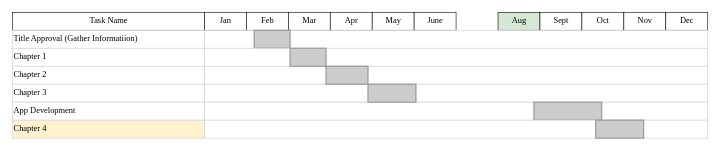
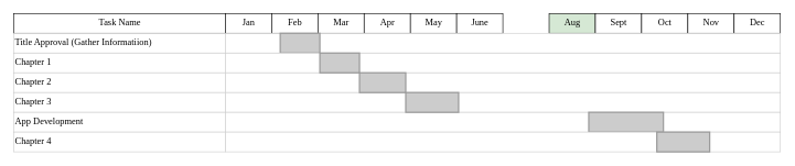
  <mxCell id="0" style=";html=1;" />
  <mxCell id="1" style=";html=1;" parent="0" />
  <mxCell id="2" value="Task Name" style="strokeWidth=1;fontStyle=0;html=1;fontFamily=Times New Roman;fontSize=14;" parent="1" vertex="1"><mxGeometry x="20" y="20" width="320" height="30" as="geometry" /></mxCell>
  <mxCell id="3" value="Title Approval (Gather Informatiion)" style="align=left;strokeColor=#CCCCCC;html=1;fontFamily=Times New Roman;fontSize=14;" parent="1" vertex="1"><mxGeometry x="20" y="50" width="320.0" height="30" as="geometry" /></mxCell>
  <mxCell id="4" value="Jan" style="strokeWidth=1;fontStyle=0;html=1;fontFamily=Times New Roman;fontSize=14;" parent="1" vertex="1"><mxGeometry x="340" y="20" width="70" height="30" as="geometry" /></mxCell>
  <mxCell id="5" value="Feb" style="strokeWidth=1;fontStyle=0;html=1;fontFamily=Times New Roman;fontSize=14;" parent="1" vertex="1"><mxGeometry x="410" y="20" width="70" height="30" as="geometry" /></mxCell>
  <mxCell id="6" value="Mar" style="strokeWidth=1;fontStyle=0;html=1;fontFamily=Times New Roman;fontSize=14;" parent="1" vertex="1"><mxGeometry x="480" y="20" width="70" height="30" as="geometry" /></mxCell>
  <mxCell id="7" value="Apr" style="strokeWidth=1;fontStyle=0;html=1;fontFamily=Times New Roman;fontSize=14;" parent="1" vertex="1"><mxGeometry x="550" y="20" width="70" height="30" as="geometry" /></mxCell>
  <mxCell id="8" value="May" style="strokeWidth=1;fontStyle=0;html=1;fontFamily=Times New Roman;fontSize=14;" parent="1" vertex="1"><mxGeometry x="620" y="20" width="70" height="30" as="geometry" /></mxCell>
  <mxCell id="9" value="June" style="strokeWidth=1;fontStyle=0;html=1;fontFamily=Times New Roman;fontSize=14;" parent="1" vertex="1"><mxGeometry x="690" y="20" width="70" height="30" as="geometry" /></mxCell>
  <mxCell id="10" value="Aug" style="strokeWidth=1;fontStyle=0;html=1;fontFamily=Times New Roman;fontSize=14;fillColor=#d5e8d4;" parent="1" vertex="1"><mxGeometry x="830" y="20" width="70" height="30" as="geometry" /></mxCell>
  <mxCell id="11" value="Sept" style="strokeWidth=1;fontStyle=0;html=1;fontFamily=Times New Roman;fontSize=14;" parent="1" vertex="1"><mxGeometry x="900" y="20" width="70" height="30" as="geometry" /></mxCell>
  <mxCell id="12" value="Oct" style="strokeWidth=1;fontStyle=0;html=1;fontFamily=Times New Roman;fontSize=14;" parent="1" vertex="1"><mxGeometry x="970" y="20" width="70" height="30" as="geometry" /></mxCell>
  <mxCell id="13" value="Nov" style="strokeWidth=1;fontStyle=0;html=1;fontFamily=Times New Roman;fontSize=14;" parent="1" vertex="1"><mxGeometry x="1040" y="20" width="70" height="30" as="geometry" /></mxCell>
  <mxCell id="14" value="Dec" style="strokeWidth=1;fontStyle=0;html=1;fontFamily=Times New Roman;fontSize=14;" parent="1" vertex="1"><mxGeometry x="1110" y="20" width="70" height="30" as="geometry" /></mxCell>
  <mxCell id="15" value="" style="align=left;strokeColor=#CCCCCC;html=1;fontFamily=Times New Roman;fontSize=14;" parent="1" vertex="1"><mxGeometry x="340" y="50" width="840" height="30" as="geometry" /></mxCell>
  <mxCell id="16" value="" style="whiteSpace=wrap;html=1;strokeWidth=2;fillColor=#CCCCCC;gradientColor=none;fontSize=14;align=center;strokeColor=#999999;fontFamily=Times New Roman;" parent="1" vertex="1"><mxGeometry x="423" y="50" width="60" height="30" as="geometry" /></mxCell>
  <mxCell id="17" value="Chapter 1&amp;nbsp;" style="align=left;strokeColor=#CCCCCC;html=1;fontFamily=Times New Roman;fontSize=14;" parent="1" vertex="1"><mxGeometry x="20" y="80" width="320.0" height="30" as="geometry" /></mxCell>
  <mxCell id="18" value="" style="align=left;strokeColor=#CCCCCC;html=1;fontFamily=Times New Roman;fontSize=14;" parent="1" vertex="1"><mxGeometry x="340" y="80" width="840" height="30" as="geometry" /></mxCell>
  <mxCell id="19" value="" style="align=left;strokeColor=#CCCCCC;html=1;fontFamily=Times New Roman;fontSize=14;" parent="1" vertex="1"><mxGeometry x="340" y="110" width="840" height="30" as="geometry" /></mxCell>
  <mxCell id="20" value="" style="align=left;strokeColor=#CCCCCC;html=1;fontFamily=Times New Roman;fontSize=14;" parent="1" vertex="1"><mxGeometry x="340" y="140" width="840" height="30" as="geometry" /></mxCell>
  <mxCell id="21" value="Chapter 2&amp;nbsp;" style="align=left;strokeColor=#CCCCCC;html=1;fontFamily=Times New Roman;fontSize=14;" parent="1" vertex="1"><mxGeometry x="20" y="110" width="320.0" height="30" as="geometry" /></mxCell>
  <mxCell id="22" value="Chapter 3" style="align=left;strokeColor=#CCCCCC;html=1;fontFamily=Times New Roman;fontSize=14;" parent="1" vertex="1"><mxGeometry x="20" y="140" width="320.0" height="30" as="geometry" /></mxCell>
  <mxCell id="23" value="App Development&amp;nbsp;" style="align=left;strokeColor=#CCCCCC;html=1;fontFamily=Times New Roman;fontSize=14;" parent="1" vertex="1"><mxGeometry x="20" y="170" width="320.0" height="30" as="geometry" /></mxCell>
  <mxCell id="24" value="" style="align=left;strokeColor=#CCCCCC;html=1;fontFamily=Times New Roman;fontSize=14;" parent="1" vertex="1"><mxGeometry x="340" y="170" width="840" height="30" as="geometry" /></mxCell>
  <mxCell id="25" value="" style="whiteSpace=wrap;html=1;strokeWidth=2;fillColor=#CCCCCC;gradientColor=none;fontSize=14;align=center;strokeColor=#999999;fontFamily=Times New Roman;" parent="1" vertex="1"><mxGeometry x="483" y="80" width="60" height="30" as="geometry" /></mxCell>
  <mxCell id="26" value="" style="whiteSpace=wrap;html=1;strokeWidth=2;fillColor=#CCCCCC;gradientColor=none;fontSize=14;align=center;strokeColor=#999999;fontFamily=Times New Roman;" parent="1" vertex="1"><mxGeometry x="543" y="110" width="70" height="30" as="geometry" /></mxCell>
  <mxCell id="27" value="" style="whiteSpace=wrap;html=1;strokeWidth=2;fillColor=#CCCCCC;gradientColor=none;fontSize=14;align=center;strokeColor=#999999;fontFamily=Times New Roman;" parent="1" vertex="1"><mxGeometry x="613" y="140" width="80" height="30" as="geometry" /></mxCell>
  <mxCell id="28" value="" style="whiteSpace=wrap;html=1;strokeWidth=2;fillColor=#CCCCCC;gradientColor=none;fontSize=14;align=center;strokeColor=#999999;fontFamily=Times New Roman;" parent="1" vertex="1"><mxGeometry x="890" y="170" width="113" height="30" as="geometry" /></mxCell>
  <mxCell id="29" value="" style="align=left;strokeColor=#CCCCCC;html=1;fontFamily=Times New Roman;fontSize=14;" parent="1" vertex="1"><mxGeometry x="340" y="200" width="840" height="30" as="geometry" /></mxCell>
- <mxCell id="30" value="Chapter 4" style="align=left;strokeColor=#CCCCCC;html=1;fontFamily=Times New Roman;fontSize=14;fillColor=#fff2cc;" parent="1" vertex="1"><mxGeometry x="20" y="200" width="320.0" height="30" as="geometry" /></mxCell>
+ <mxCell id="30" value="Chapter 4" style="align=left;strokeColor=#CCCCCC;html=1;fontFamily=Times New Roman;fontSize=14;" parent="1" vertex="1"><mxGeometry x="20" y="200" width="320.0" height="30" as="geometry" /></mxCell>
  <mxCell id="31" value="" style="whiteSpace=wrap;html=1;strokeWidth=2;fillColor=#CCCCCC;gradientColor=none;fontSize=14;align=center;strokeColor=#999999;fontFamily=Times New Roman;" parent="1" vertex="1"><mxGeometry x="993" y="200" width="80" height="30" as="geometry" /></mxCell>
